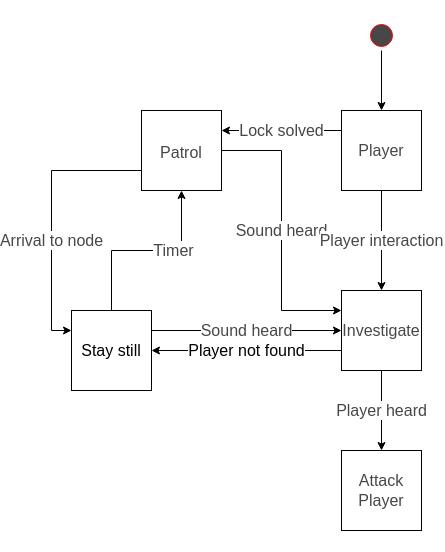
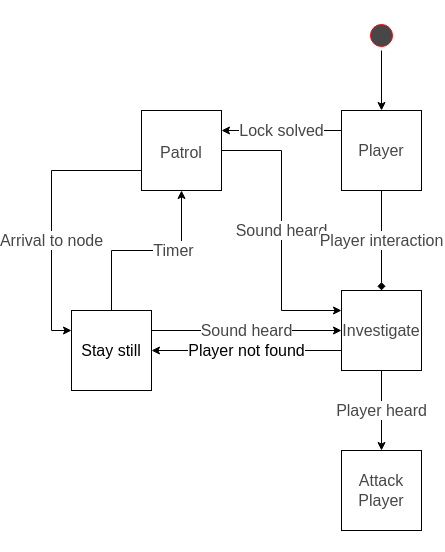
  <mxCell id="0" />
  <mxCell id="1" parent="0" />
  <mxCell id="2" value="Timer" style="edgeStyle=orthogonalEdgeStyle;rounded=0;orthogonalLoop=1;jettySize=auto;html=1;exitX=0.5;exitY=0;exitDx=0;exitDy=0;entryX=0.5;entryY=1;entryDx=0;entryDy=0;fontSize=16;fontColor=#474747;" parent="1" source="4" target="9" edge="1"><mxGeometry x="0.286" relative="1" as="geometry"><mxPoint as="offset" /></mxGeometry></mxCell>
  <mxCell id="3" value="Sound heard" style="edgeStyle=orthogonalEdgeStyle;rounded=0;orthogonalLoop=1;jettySize=auto;html=1;exitX=1;exitY=0.25;exitDx=0;exitDy=0;entryX=0;entryY=0.5;entryDx=0;entryDy=0;fontSize=16;fontColor=#474747;" parent="1" source="4" target="12" edge="1"><mxGeometry relative="1" as="geometry" /></mxCell>
  <mxCell id="4" value="&lt;font style=&quot;font-size: 16px&quot;&gt;Stay still&lt;/font&gt;" style="rounded=0;whiteSpace=wrap;html=1;" parent="1" vertex="1"><mxGeometry x="20" y="310" width="80" height="80" as="geometry" /></mxCell>
  <mxCell id="5" style="edgeStyle=orthogonalEdgeStyle;rounded=0;orthogonalLoop=1;jettySize=auto;html=1;exitX=0.5;exitY=1;exitDx=0;exitDy=0;entryX=0.5;entryY=0;entryDx=0;entryDy=0;" edge="1" parent="1" source="6" target="16"><mxGeometry relative="1" as="geometry" /></mxCell>
  <mxCell id="6" value="&lt;br&gt;" style="ellipse;html=1;shape=startState;fillColor=#474747;strokeColor=#ff0000;fontColor=#474747;fontSize=24;" parent="1" vertex="1"><mxGeometry x="315" y="20" width="30" height="30" as="geometry" /></mxCell>
  <mxCell id="7" value="Sound heard" style="edgeStyle=orthogonalEdgeStyle;rounded=0;orthogonalLoop=1;jettySize=auto;html=1;exitX=1;exitY=0.5;exitDx=0;exitDy=0;entryX=0;entryY=0.25;entryDx=0;entryDy=0;fontSize=16;fontColor=#474747;" parent="1" source="9" target="12" edge="1"><mxGeometry relative="1" as="geometry" /></mxCell>
  <mxCell id="8" value="Arrival to node" style="edgeStyle=orthogonalEdgeStyle;rounded=0;orthogonalLoop=1;jettySize=auto;html=1;exitX=0;exitY=0.75;exitDx=0;exitDy=0;entryX=0;entryY=0.25;entryDx=0;entryDy=0;fontSize=16;fontColor=#474747;" parent="1" source="9" target="4" edge="1"><mxGeometry x="0.182" relative="1" as="geometry"><mxPoint as="offset" /></mxGeometry></mxCell>
  <mxCell id="9" value="&lt;font style=&quot;font-size: 16px&quot;&gt;Patrol&lt;br&gt;&lt;/font&gt;" style="rounded=0;whiteSpace=wrap;html=1;fillColor=#FFFFFF;fontSize=24;fontColor=#474747;" parent="1" vertex="1"><mxGeometry x="90" y="110" width="80" height="80" as="geometry" /></mxCell>
  <mxCell id="10" value="Player heard" style="edgeStyle=orthogonalEdgeStyle;rounded=0;orthogonalLoop=1;jettySize=auto;html=1;exitX=0.5;exitY=1;exitDx=0;exitDy=0;entryX=0.5;entryY=0;entryDx=0;entryDy=0;fontSize=16;fontColor=#474747;" parent="1" source="12" target="13" edge="1"><mxGeometry relative="1" as="geometry" /></mxCell>
  <mxCell id="11" value="Player not found" style="edgeStyle=orthogonalEdgeStyle;rounded=0;orthogonalLoop=1;jettySize=auto;html=1;exitX=0;exitY=0.75;exitDx=0;exitDy=0;entryX=1;entryY=0.5;entryDx=0;entryDy=0;fontSize=16;" edge="1" parent="1" source="12" target="4"><mxGeometry relative="1" as="geometry" /></mxCell>
  <mxCell id="12" value="Investigate" style="rounded=0;whiteSpace=wrap;html=1;fillColor=#FFFFFF;fontSize=16;fontColor=#474747;" parent="1" vertex="1"><mxGeometry x="290" y="290" width="80" height="80" as="geometry" /></mxCell>
  <mxCell id="13" value="Attack Player" style="rounded=0;whiteSpace=wrap;html=1;fillColor=#FFFFFF;fontSize=16;fontColor=#474747;" parent="1" vertex="1"><mxGeometry x="290" y="450" width="80" height="80" as="geometry" /></mxCell>
- <mxCell id="14" value="Player interaction" style="edgeStyle=orthogonalEdgeStyle;rounded=0;orthogonalLoop=1;jettySize=auto;html=1;exitX=0.5;exitY=1;exitDx=0;exitDy=0;entryX=0.5;entryY=0;entryDx=0;entryDy=0;fontSize=16;fontColor=#474747;" parent="1" source="16" target="12" edge="1"><mxGeometry relative="1" as="geometry" /></mxCell>
+ <mxCell id="14" value="Player interaction" style="edgeStyle=orthogonalEdgeStyle;rounded=0;orthogonalLoop=1;jettySize=auto;html=1;exitX=0.5;exitY=1;exitDx=0;exitDy=0;entryX=0.5;entryY=0;entryDx=0;entryDy=0;fontSize=16;fontColor=#474747;endArrow=diamond;" parent="1" source="16" target="12" edge="1"><mxGeometry relative="1" as="geometry" /></mxCell>
  <mxCell id="15" value="Lock solved" style="edgeStyle=orthogonalEdgeStyle;rounded=0;orthogonalLoop=1;jettySize=auto;html=1;exitX=0;exitY=0.25;exitDx=0;exitDy=0;fontSize=16;fontColor=#474747;entryX=1;entryY=0.25;entryDx=0;entryDy=0;" parent="1" source="16" target="9" edge="1"><mxGeometry relative="1" as="geometry" /></mxCell>
  <mxCell id="16" value="Player" style="rounded=0;whiteSpace=wrap;html=1;fillColor=#FFFFFF;fontSize=16;fontColor=#474747;" parent="1" vertex="1"><mxGeometry x="290" y="110" width="80" height="80" as="geometry" /></mxCell>
